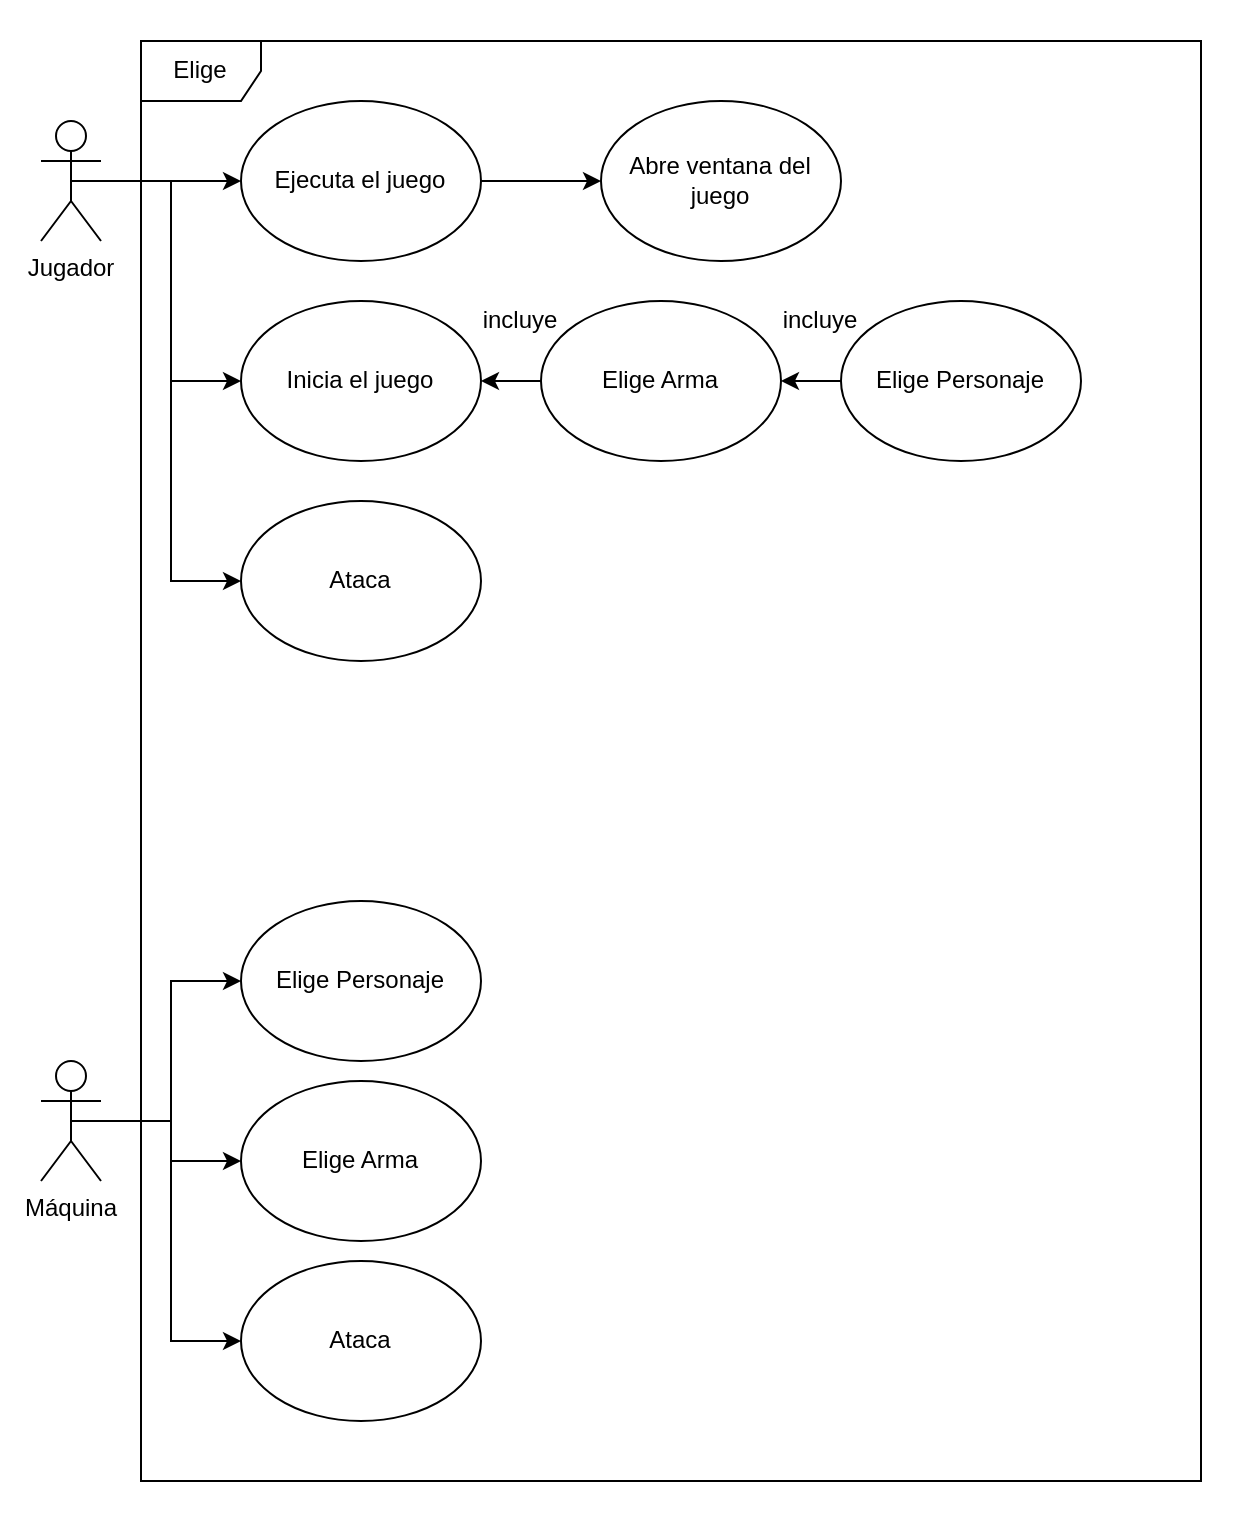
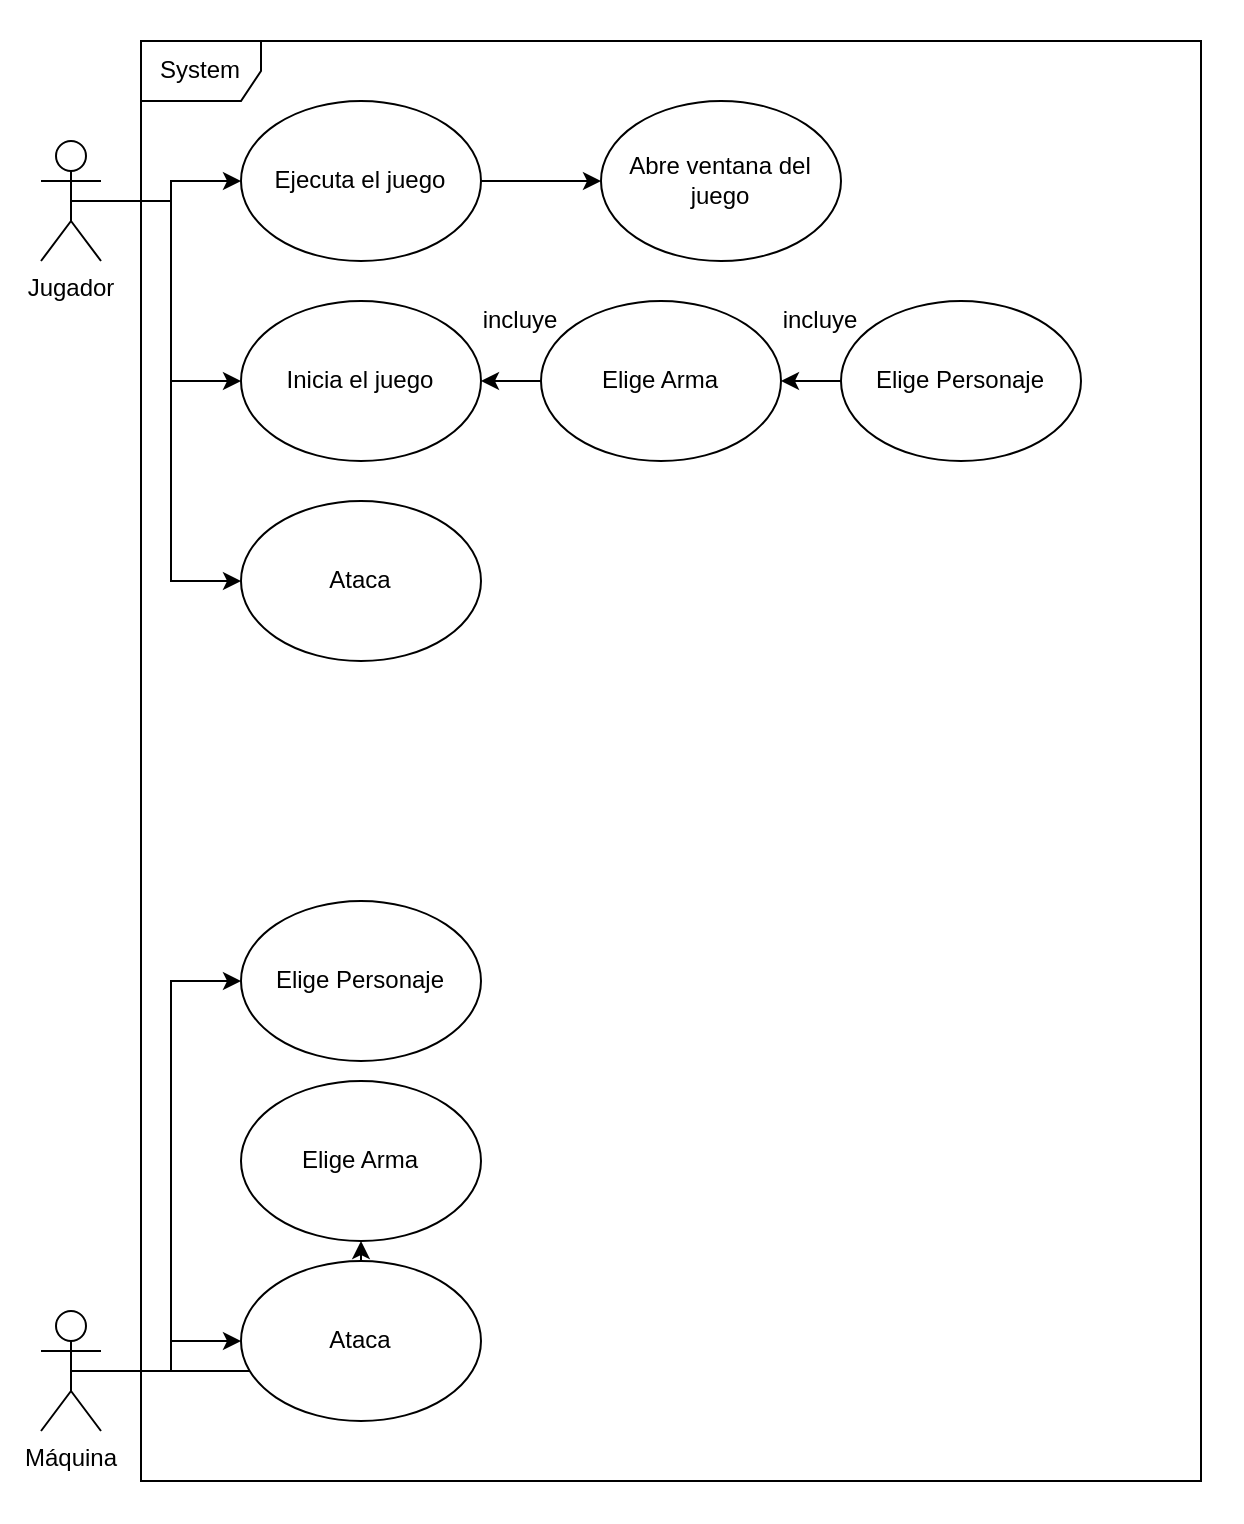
  <mxCell id="0" />
  <mxCell id="1" parent="0" />
  <mxCell id="2" style="edgeStyle=orthogonalEdgeStyle;rounded=0;orthogonalLoop=1;jettySize=auto;html=1;exitX=0.5;exitY=0.5;exitDx=0;exitDy=0;exitPerimeter=0;entryX=0;entryY=0.5;entryDx=0;entryDy=0;" edge="1" parent="1" source="5" target="7"><mxGeometry relative="1" as="geometry" /></mxCell>
  <mxCell id="3" style="edgeStyle=orthogonalEdgeStyle;rounded=0;orthogonalLoop=1;jettySize=auto;html=1;exitX=0.5;exitY=0.5;exitDx=0;exitDy=0;exitPerimeter=0;entryX=0;entryY=0.5;entryDx=0;entryDy=0;" edge="1" parent="1" source="5" target="9"><mxGeometry relative="1" as="geometry" /></mxCell>
  <mxCell id="4" style="edgeStyle=orthogonalEdgeStyle;rounded=0;orthogonalLoop=1;jettySize=auto;html=1;exitX=0.5;exitY=0.5;exitDx=0;exitDy=0;exitPerimeter=0;entryX=0;entryY=0.5;entryDx=0;entryDy=0;" edge="1" parent="1" source="5" target="20"><mxGeometry relative="1" as="geometry" /></mxCell>
- <mxCell id="5" value="Jugador" style="shape=umlActor;verticalLabelPosition=bottom;verticalAlign=top;html=1;outlineConnect=0;" vertex="1" parent="1"><mxGeometry x="20" y="60" width="30" height="60" as="geometry" /></mxCell>
+ <mxCell id="5" value="Jugador" style="shape=umlActor;verticalLabelPosition=bottom;verticalAlign=top;html=1;outlineConnect=0;" vertex="1" parent="1"><mxGeometry x="20" y="70" width="30" height="60" as="geometry" /></mxCell>
  <mxCell id="6" style="edgeStyle=orthogonalEdgeStyle;rounded=0;orthogonalLoop=1;jettySize=auto;html=1;exitX=1;exitY=0.5;exitDx=0;exitDy=0;entryX=0;entryY=0.5;entryDx=0;entryDy=0;" edge="1" parent="1" source="7" target="8"><mxGeometry relative="1" as="geometry" /></mxCell>
  <mxCell id="7" value="Ejecuta el juego" style="ellipse;whiteSpace=wrap;html=1;" vertex="1" parent="1"><mxGeometry x="120" y="50" width="120" height="80" as="geometry" /></mxCell>
  <mxCell id="8" value="Abre ventana del juego" style="ellipse;whiteSpace=wrap;html=1;" vertex="1" parent="1"><mxGeometry x="300" y="50" width="120" height="80" as="geometry" /></mxCell>
  <mxCell id="9" value="Inicia el juego" style="ellipse;whiteSpace=wrap;html=1;" vertex="1" parent="1"><mxGeometry x="120" y="150" width="120" height="80" as="geometry" /></mxCell>
  <mxCell id="10" style="edgeStyle=orthogonalEdgeStyle;rounded=0;orthogonalLoop=1;jettySize=auto;html=1;exitX=0;exitY=0.5;exitDx=0;exitDy=0;entryX=1;entryY=0.5;entryDx=0;entryDy=0;" edge="1" parent="1" source="11" target="9"><mxGeometry relative="1" as="geometry" /></mxCell>
  <mxCell id="11" value="Elige Arma" style="ellipse;whiteSpace=wrap;html=1;" vertex="1" parent="1"><mxGeometry x="270" y="150" width="120" height="80" as="geometry" /></mxCell>
  <mxCell id="12" style="edgeStyle=orthogonalEdgeStyle;rounded=0;orthogonalLoop=1;jettySize=auto;html=1;exitX=0;exitY=0.5;exitDx=0;exitDy=0;entryX=1;entryY=0.5;entryDx=0;entryDy=0;" edge="1" parent="1" source="13" target="11"><mxGeometry relative="1" as="geometry" /></mxCell>
  <mxCell id="13" value="Elige Personaje" style="ellipse;whiteSpace=wrap;html=1;" vertex="1" parent="1"><mxGeometry x="420" y="150" width="120" height="80" as="geometry" /></mxCell>
  <mxCell id="14" style="edgeStyle=orthogonalEdgeStyle;rounded=0;orthogonalLoop=1;jettySize=auto;html=1;exitX=0.5;exitY=0.5;exitDx=0;exitDy=0;exitPerimeter=0;entryX=0;entryY=0.5;entryDx=0;entryDy=0;" edge="1" parent="1" source="17" target="18"><mxGeometry relative="1" as="geometry" /></mxCell>
  <mxCell id="15" style="edgeStyle=orthogonalEdgeStyle;rounded=0;orthogonalLoop=1;jettySize=auto;html=1;exitX=0.5;exitY=0.5;exitDx=0;exitDy=0;exitPerimeter=0;" edge="1" parent="1" source="17" target="19"><mxGeometry relative="1" as="geometry" /></mxCell>
  <mxCell id="16" style="edgeStyle=orthogonalEdgeStyle;rounded=0;orthogonalLoop=1;jettySize=auto;html=1;exitX=0.5;exitY=0.5;exitDx=0;exitDy=0;exitPerimeter=0;entryX=0;entryY=0.5;entryDx=0;entryDy=0;" edge="1" parent="1" source="17" target="21"><mxGeometry relative="1" as="geometry" /></mxCell>
- <mxCell id="17" value="Máquina" style="shape=umlActor;verticalLabelPosition=bottom;verticalAlign=top;html=1;outlineConnect=0;" vertex="1" parent="1"><mxGeometry x="20" y="530" width="30" height="60" as="geometry" /></mxCell>
+ <mxCell id="17" value="Máquina" style="shape=umlActor;verticalLabelPosition=bottom;verticalAlign=top;html=1;outlineConnect=0;" vertex="1" parent="1"><mxGeometry x="20" y="655" width="30" height="60" as="geometry" /></mxCell>
  <mxCell id="18" value="Elige Personaje" style="ellipse;whiteSpace=wrap;html=1;" vertex="1" parent="1"><mxGeometry x="120" y="450" width="120" height="80" as="geometry" /></mxCell>
  <mxCell id="19" value="Elige Arma" style="ellipse;whiteSpace=wrap;html=1;" vertex="1" parent="1"><mxGeometry x="120" y="540" width="120" height="80" as="geometry" /></mxCell>
  <mxCell id="20" value="Ataca" style="ellipse;whiteSpace=wrap;html=1;" vertex="1" parent="1"><mxGeometry x="120" y="250" width="120" height="80" as="geometry" /></mxCell>
  <mxCell id="21" value="Ataca" style="ellipse;whiteSpace=wrap;html=1;" vertex="1" parent="1"><mxGeometry x="120" y="630" width="120" height="80" as="geometry" /></mxCell>
- <mxCell id="22" value="Elige" style="shape=umlFrame;whiteSpace=wrap;html=1;" vertex="1" parent="1"><mxGeometry x="70" y="20" width="530" height="720" as="geometry" /></mxCell>
+ <mxCell id="22" value="System" style="shape=umlFrame;whiteSpace=wrap;html=1;" vertex="1" parent="1"><mxGeometry x="70" y="20" width="530" height="720" as="geometry" /></mxCell>
  <mxCell id="23" value="incluye" style="text;html=1;strokeColor=none;fillColor=none;align=center;verticalAlign=middle;whiteSpace=wrap;rounded=0;" vertex="1" parent="1"><mxGeometry x="240" y="150" width="40" height="20" as="geometry" /></mxCell>
  <mxCell id="24" value="incluye" style="text;html=1;strokeColor=none;fillColor=none;align=center;verticalAlign=middle;whiteSpace=wrap;rounded=0;" vertex="1" parent="1"><mxGeometry x="390" y="150" width="40" height="20" as="geometry" /></mxCell>
